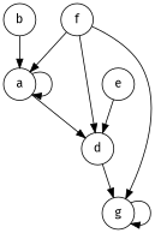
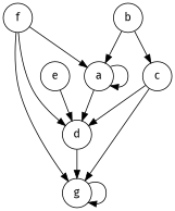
  digraph {
    node [fontname="Fira Sans" shape=circle]
    a
    d
    g
    f
    b
+   c
    e
    a -> a
    a -> d
    d -> g
    g -> g
    f -> a
    f -> d
    f -> g
    b -> a
+   b -> c
+   c -> d
+   c -> g
    e -> d
  }
